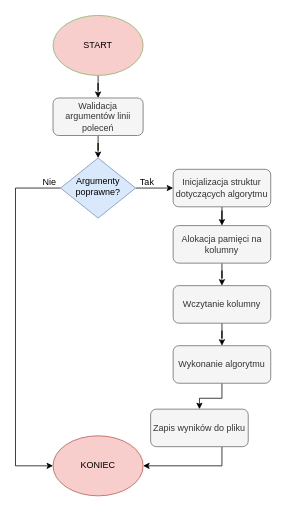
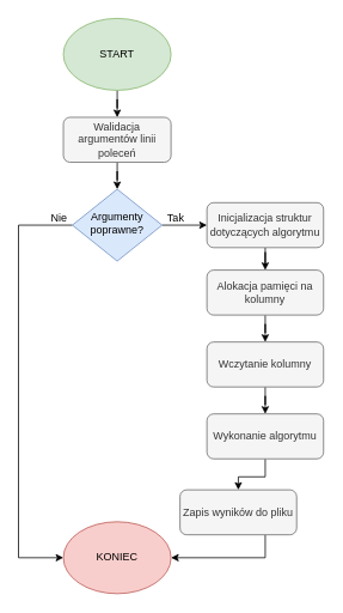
  <mxCell id="0" />
  <mxCell id="1" parent="0" />
  <mxCell id="2" style="edgeStyle=orthogonalEdgeStyle;rounded=0;orthogonalLoop=1;jettySize=auto;html=1;exitX=0;exitY=0.5;exitDx=0;exitDy=0;" edge="1" parent="1" source="4" target="15"><mxGeometry relative="1" as="geometry"><Array as="points"><mxPoint x="20" y="250" /><mxPoint x="20" y="620" /></Array></mxGeometry></mxCell>
  <mxCell id="3" value="" style="edgeStyle=orthogonalEdgeStyle;rounded=0;orthogonalLoop=1;jettySize=auto;html=1;" edge="1" parent="1" source="4" target="8"><mxGeometry relative="1" as="geometry" /></mxCell>
  <mxCell id="4" value="Argumenty poprawne?" style="rhombus;whiteSpace=wrap;html=1;shadow=0;fontFamily=Helvetica;fontSize=12;align=center;strokeWidth=1;spacing=6;spacingTop=-4;fillColor=#dae8fc;strokeColor=#6c8ebf;" parent="1" vertex="1"><mxGeometry x="80" y="210" width="100" height="80" as="geometry" /></mxCell>
  <mxCell id="5" value="" style="edgeStyle=orthogonalEdgeStyle;rounded=0;orthogonalLoop=1;jettySize=auto;html=1;" edge="1" parent="1" source="6" target="4"><mxGeometry relative="1" as="geometry" /></mxCell>
  <mxCell id="6" value="Walidacja argumentów linii poleceń" style="rounded=1;whiteSpace=wrap;html=1;fontSize=12;glass=0;strokeWidth=1;shadow=0;fillColor=#f5f5f5;strokeColor=#666666;fontColor=#333333;" parent="1" vertex="1"><mxGeometry x="70" y="130" width="120" height="50" as="geometry" /></mxCell>
  <mxCell id="7" style="edgeStyle=orthogonalEdgeStyle;rounded=0;orthogonalLoop=1;jettySize=auto;html=1;" edge="1" parent="1" source="8" target="12"><mxGeometry relative="1" as="geometry" /></mxCell>
  <mxCell id="8" value="Inicjalizacja struktur dotyczących algorytmu" style="rounded=1;whiteSpace=wrap;html=1;fontSize=12;glass=0;strokeWidth=1;shadow=0;fillColor=#f5f5f5;strokeColor=#666666;fontColor=#333333;" parent="1" vertex="1"><mxGeometry x="230" y="225" width="130" height="50" as="geometry" /></mxCell>
  <mxCell id="9" value="" style="edgeStyle=orthogonalEdgeStyle;rounded=0;orthogonalLoop=1;jettySize=auto;html=1;" edge="1" parent="1" source="10" target="6"><mxGeometry relative="1" as="geometry" /></mxCell>
- <mxCell id="10" value="START" style="ellipse;whiteSpace=wrap;html=1;fillColor=#f8cecc;strokeColor=#82b366;" vertex="1" parent="1"><mxGeometry x="70" y="20" width="120" height="80" as="geometry" /></mxCell>
+ <mxCell id="10" value="START" style="ellipse;whiteSpace=wrap;html=1;fillColor=#d5e8d4;strokeColor=#82b366;" vertex="1" parent="1"><mxGeometry x="70" y="20" width="120" height="80" as="geometry" /></mxCell>
  <mxCell id="11" value="" style="edgeStyle=orthogonalEdgeStyle;rounded=0;orthogonalLoop=1;jettySize=auto;html=1;" edge="1" parent="1" source="12" target="14"><mxGeometry relative="1" as="geometry" /></mxCell>
  <mxCell id="12" value="&lt;div&gt;Alokacja pamięci na kolumny&lt;/div&gt;" style="rounded=1;whiteSpace=wrap;html=1;fontSize=12;glass=0;strokeWidth=1;shadow=0;fillColor=#f5f5f5;strokeColor=#666666;fontColor=#333333;" vertex="1" parent="1"><mxGeometry x="230" y="300" width="130" height="50" as="geometry" /></mxCell>
  <mxCell id="13" value="" style="edgeStyle=orthogonalEdgeStyle;rounded=0;orthogonalLoop=1;jettySize=auto;html=1;" edge="1" parent="1" source="14" target="17"><mxGeometry relative="1" as="geometry" /></mxCell>
  <mxCell id="14" value="Wczytanie kolumny" style="rounded=1;whiteSpace=wrap;html=1;fontSize=12;glass=0;strokeWidth=1;shadow=0;fillColor=#f5f5f5;strokeColor=#666666;fontColor=#333333;" vertex="1" parent="1"><mxGeometry x="230" y="380" width="130" height="50" as="geometry" /></mxCell>
  <mxCell id="15" value="KONIEC" style="ellipse;whiteSpace=wrap;html=1;fillColor=#f8cecc;strokeColor=#b85450;" vertex="1" parent="1"><mxGeometry x="70" y="580" width="120" height="80" as="geometry" /></mxCell>
  <mxCell id="16" value="" style="edgeStyle=orthogonalEdgeStyle;rounded=0;orthogonalLoop=1;jettySize=auto;html=1;" edge="1" parent="1" source="17" target="19"><mxGeometry relative="1" as="geometry" /></mxCell>
  <mxCell id="17" value="&lt;div&gt;Wykonanie algorytmu&lt;/div&gt;" style="rounded=1;whiteSpace=wrap;html=1;fontSize=12;glass=0;strokeWidth=1;shadow=0;fillColor=#f5f5f5;strokeColor=#666666;fontColor=#333333;" vertex="1" parent="1"><mxGeometry x="230" y="460" width="130" height="50" as="geometry" /></mxCell>
  <mxCell id="18" style="edgeStyle=orthogonalEdgeStyle;rounded=0;orthogonalLoop=1;jettySize=auto;html=1;entryX=1;entryY=0.5;entryDx=0;entryDy=0;" edge="1" parent="1" source="19" target="15"><mxGeometry relative="1" as="geometry"><Array as="points"><mxPoint x="295" y="620" /></Array></mxGeometry></mxCell>
  <mxCell id="19" value="Zapis wyników do pliku" style="rounded=1;whiteSpace=wrap;html=1;fontSize=12;glass=0;strokeWidth=1;shadow=0;fillColor=#f5f5f5;strokeColor=#666666;fontColor=#333333;" vertex="1" parent="1"><mxGeometry x="200" y="544.5" width="130" height="50" as="geometry" /></mxCell>
  <mxCell id="20" value="&lt;div&gt;Nie&lt;/div&gt;" style="text;html=1;align=center;verticalAlign=middle;resizable=0;points=[];autosize=1;" vertex="1" parent="1"><mxGeometry x="50" y="232" width="30" height="20" as="geometry" /></mxCell>
  <mxCell id="21" value="Tak" style="text;html=1;align=center;verticalAlign=middle;resizable=0;points=[];autosize=1;" vertex="1" parent="1"><mxGeometry x="180" y="232" width="30" height="20" as="geometry" /></mxCell>
